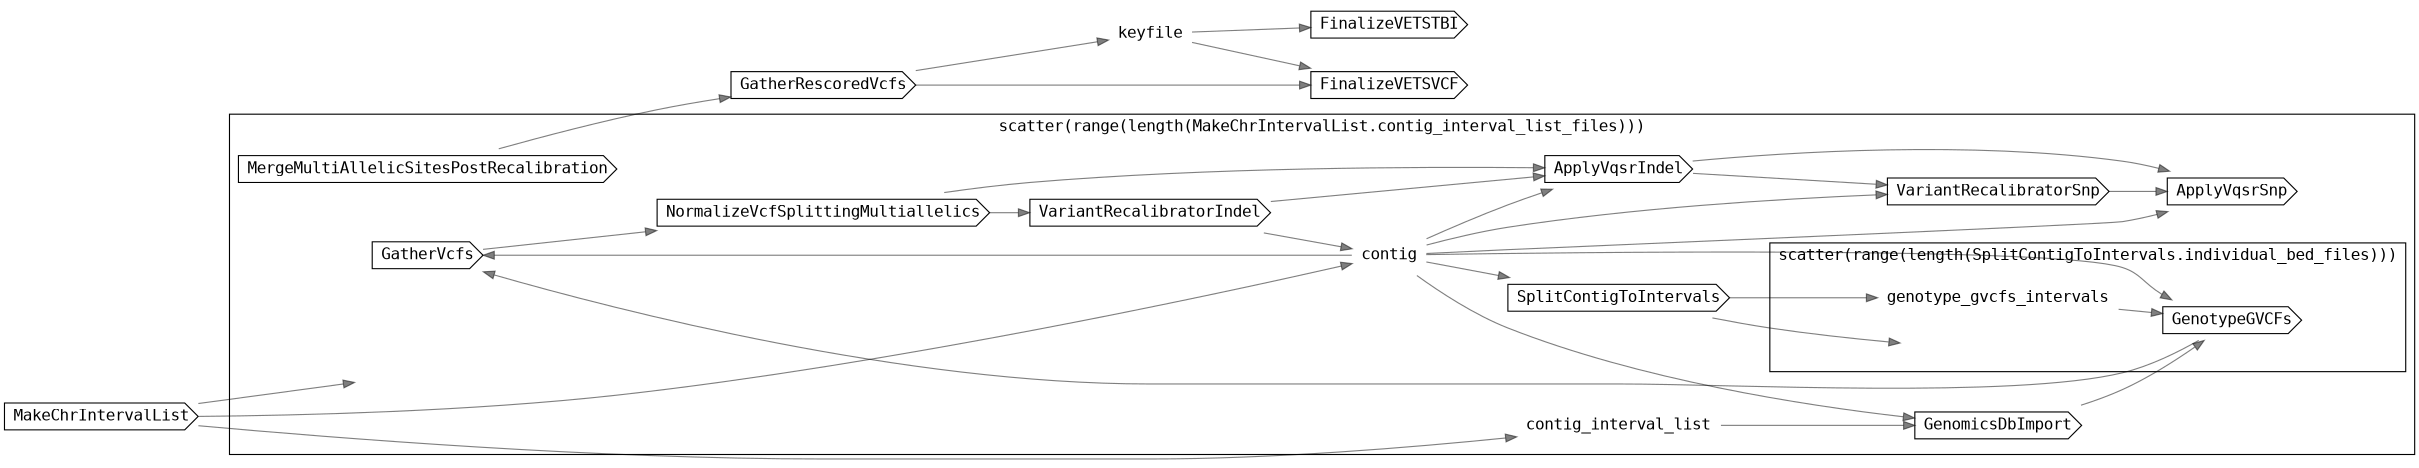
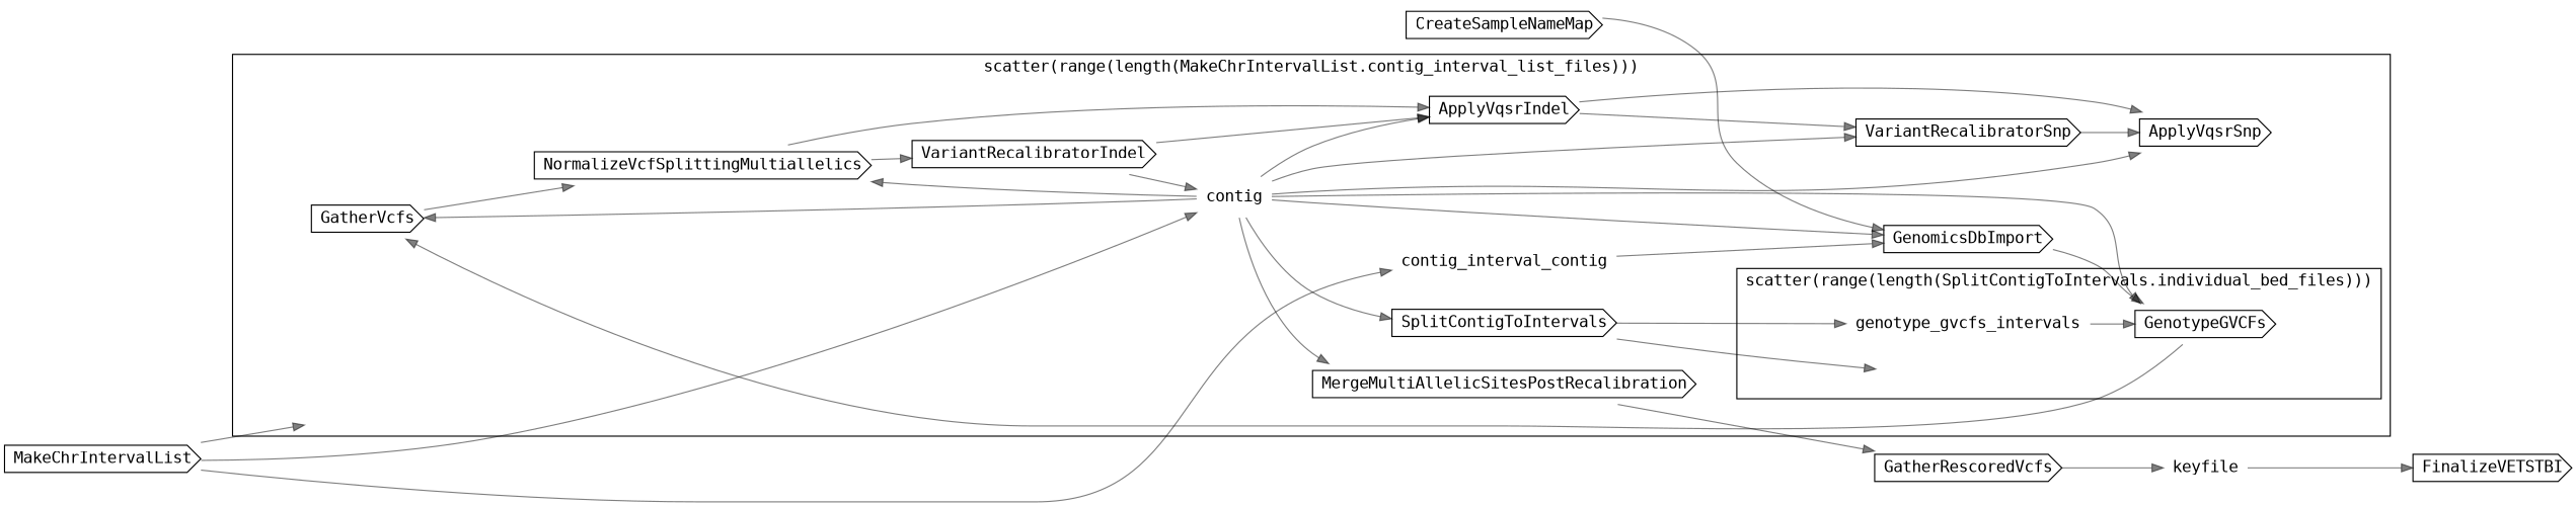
  digraph {
    compound=true
    fontname="DejaVu Sans Mono"
    rankdir=LR
    node [fontname="DejaVu Sans Mono" shape=cds]
    edge [color="#00000080" fontname="DejaVu Sans Mono"]
    n1 [label=genotype_gvcfs_intervals shape=plaintext]
    n2 [label=GenotypeGVCFs]
    "scatter-L79C9-idx_2" [height=0 margin=0 style=invis width=0 shape=""]
    n4 [label=contig shape=plaintext]
-   n5 [label=contig_interval_list shape=plaintext]
+   n5 [label=contig_interval_contig shape=plaintext]
    n6 [label=GenomicsDbImport]
    n7 [label=SplitContigToIntervals]
    n8 [label=GatherVcfs]
    n9 [label=NormalizeVcfSplittingMultiallelics]
    n10 [label=VariantRecalibratorIndel]
    n11 [label=ApplyVqsrIndel]
    n12 [label=VariantRecalibratorSnp]
    n13 [label=ApplyVqsrSnp]
    n14 [label=MergeMultiAllelicSitesPostRecalibration]
    "scatter-L57C5-idx_1" [height=0 margin=0 style=invis width=0 shape=""]
    n16 [label=GatherRescoredVcfs]
    n17 [label=MakeChrIntervalList]
+   n18 [label=CreateSampleNameMap]
    n19 [label=keyfile shape=plaintext]
-   n20 [label=FinalizeVETSVCF]
    n21 [label=FinalizeVETSTBI]
    subgraph cluster_1 {
      label="scatter(range(length(MakeChrIntervalList.contig_interval_list_files)))"
      rank=same
      n4
      n5
      n6
      n7
      n8
      n9
      n10
      n11
      n12
      n13
      n14
      "scatter-L57C5-idx_1"
      subgraph cluster_2 {
        label="scatter(range(length(SplitContigToIntervals.individual_bed_files)))"
        rank=same
        n1
        n2
        "scatter-L79C9-idx_2"
      }
    }
    n1 -> n2
    n2 -> n8
    n4 -> n2
    n4 -> n6
    n4 -> n7
    n4 -> n8
+   n4 -> n9
    n4 -> n11
    n4 -> n12
    n4 -> n13
+   n4 -> n14
    n5 -> n6
    n6 -> n2
    n7 -> n1
    n7 -> "scatter-L79C9-idx_2"
    n8 -> n9
    n9 -> n10
    n9 -> n11
    n10 -> n4
    n10 -> n11
    n11 -> n12
    n11 -> n13
    n12 -> n13
    n14 -> n16
    n16 -> n19
-   n16 -> n20
    n17 -> n4
    n17 -> n5
    n17 -> "scatter-L57C5-idx_1"
-   n19 -> n20
+   n18 -> n6
    n19 -> n21
  }
